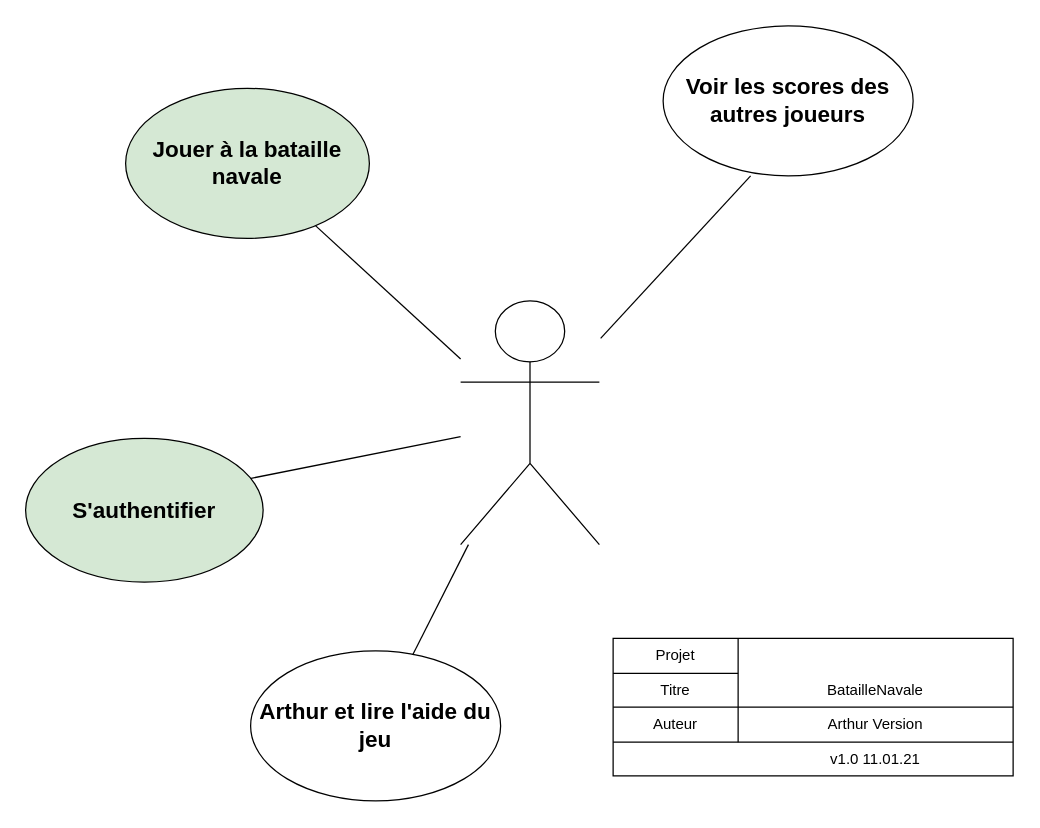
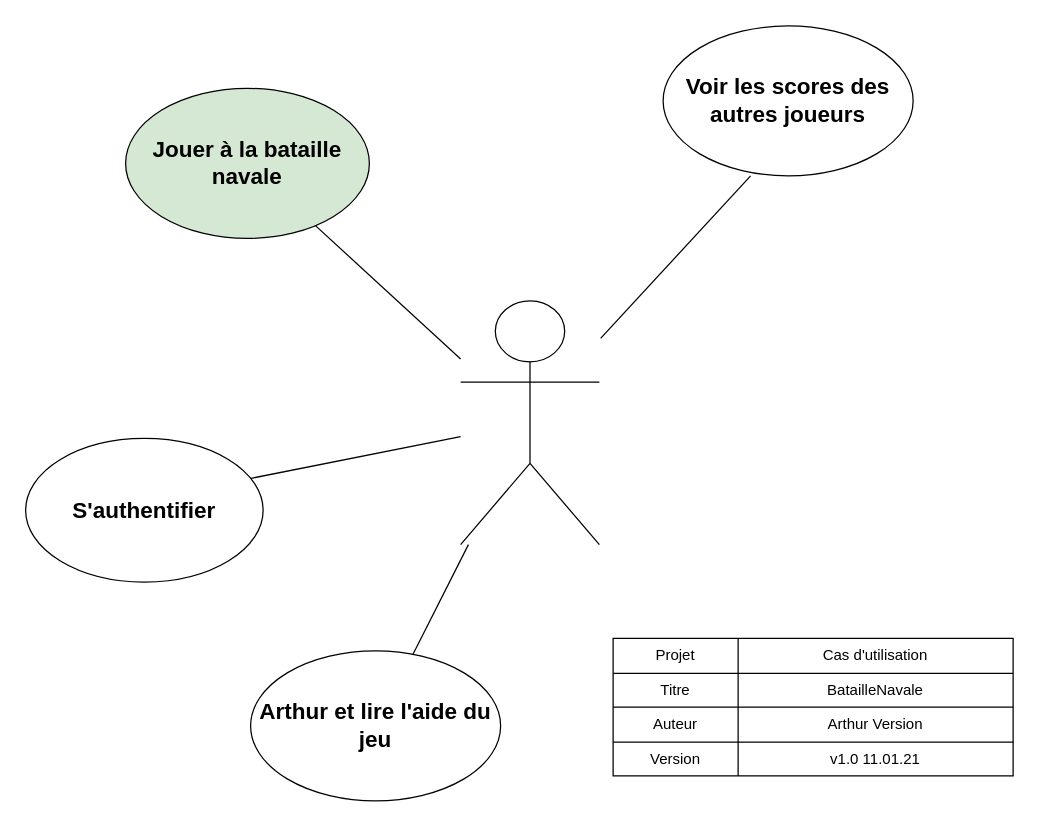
  <mxCell id="0" />
  <mxCell id="1" parent="0" />
  <mxCell id="2" value="" style="shape=umlActor;verticalLabelPosition=bottom;verticalAlign=top;html=1;outlineConnect=0;" parent="1" vertex="1"><mxGeometry x="368" y="240" width="111" height="195" as="geometry" /></mxCell>
  <mxCell id="3" value="" style="endArrow=none;html=1;" parent="1" target="2" edge="1"><mxGeometry width="50" height="50" relative="1" as="geometry"><mxPoint x="160" y="390" as="sourcePoint" /><mxPoint x="360" y="370" as="targetPoint" /></mxGeometry></mxCell>
- <mxCell id="4" value="&lt;b&gt;&lt;font style=&quot;font-size: 18px&quot;&gt;S'authentifier&lt;/font&gt;&lt;/b&gt;" style="ellipse;whiteSpace=wrap;html=1;fillColor=#d5e8d4;" parent="1" vertex="1"><mxGeometry x="20" y="350" width="190" height="115" as="geometry" /></mxCell>
+ <mxCell id="4" value="&lt;b&gt;&lt;font style=&quot;font-size: 18px&quot;&gt;S'authentifier&lt;/font&gt;&lt;/b&gt;" style="ellipse;whiteSpace=wrap;html=1;" parent="1" vertex="1"><mxGeometry x="20" y="350" width="190" height="115" as="geometry" /></mxCell>
  <mxCell id="5" value="&lt;b&gt;&lt;font style=&quot;font-size: 18px&quot;&gt;Jouer à la bataille navale&lt;/font&gt;&lt;/b&gt;" style="ellipse;whiteSpace=wrap;html=1;fillColor=#d5e8d4;" parent="1" vertex="1"><mxGeometry x="100" y="70" width="195" height="120" as="geometry" /></mxCell>
  <mxCell id="6" value="" style="endArrow=none;html=1;" parent="1" source="2" target="5" edge="1"><mxGeometry width="50" height="50" relative="1" as="geometry"><mxPoint x="360" y="400" as="sourcePoint" /><mxPoint x="410" y="350" as="targetPoint" /></mxGeometry></mxCell>
  <mxCell id="7" value="" style="endArrow=none;html=1;" parent="1" edge="1"><mxGeometry width="50" height="50" relative="1" as="geometry"><mxPoint x="600" y="140" as="sourcePoint" /><mxPoint x="480" y="270" as="targetPoint" /></mxGeometry></mxCell>
  <mxCell id="8" value="&lt;b&gt;&lt;font style=&quot;font-size: 18px&quot;&gt;Voir les scores des autres joueurs&lt;/font&gt;&lt;/b&gt;" style="ellipse;whiteSpace=wrap;html=1;" parent="1" vertex="1"><mxGeometry x="530" y="20" width="200" height="120" as="geometry" /></mxCell>
  <mxCell id="9" value="&lt;b&gt;&lt;font style=&quot;font-size: 18px&quot;&gt;Arthur et lire l'aide du jeu&lt;/font&gt;&lt;/b&gt;" style="ellipse;whiteSpace=wrap;html=1;" parent="1" vertex="1"><mxGeometry x="200" y="520" width="200" height="120" as="geometry" /></mxCell>
  <mxCell id="10" value="" style="endArrow=none;html=1;exitX=0.648;exitY=0.028;exitDx=0;exitDy=0;exitPerimeter=0;" parent="1" source="9" target="2" edge="1"><mxGeometry width="50" height="50" relative="1" as="geometry"><mxPoint x="360" y="540" as="sourcePoint" /><mxPoint x="410" y="490" as="targetPoint" /></mxGeometry></mxCell>
  <mxCell id="11" value="" style="shape=table;html=1;whiteSpace=wrap;startSize=0;container=1;collapsible=0;childLayout=tableLayout;" parent="1" vertex="1"><mxGeometry x="490" y="510" width="320" height="110" as="geometry" /></mxCell>
  <mxCell id="12" value="" style="shape=partialRectangle;html=1;whiteSpace=wrap;collapsible=0;dropTarget=0;pointerEvents=0;fillColor=none;top=0;left=0;bottom=0;right=0;points=[[0,0.5],[1,0.5]];portConstraint=eastwest;" parent="11" vertex="1"><mxGeometry width="320" height="28" as="geometry" /></mxCell>
  <mxCell id="13" value="Projet" style="shape=partialRectangle;html=1;whiteSpace=wrap;connectable=0;overflow=hidden;fillColor=none;top=0;left=0;bottom=0;right=0;" parent="12" vertex="1"><mxGeometry width="100" height="28" as="geometry" /></mxCell>
+ <mxCell id="14" value="Cas d'utilisation" style="shape=partialRectangle;html=1;whiteSpace=wrap;connectable=0;overflow=hidden;fillColor=none;top=0;left=0;bottom=0;right=0;" parent="12" vertex="1"><mxGeometry x="100" width="220" height="28" as="geometry" /></mxCell>
  <mxCell id="15" value="" style="shape=partialRectangle;html=1;whiteSpace=wrap;collapsible=0;dropTarget=0;pointerEvents=0;fillColor=none;top=0;left=0;bottom=0;right=0;points=[[0,0.5],[1,0.5]];portConstraint=eastwest;" parent="11" vertex="1"><mxGeometry y="28" width="320" height="27" as="geometry" /></mxCell>
  <mxCell id="16" value="Titre" style="shape=partialRectangle;html=1;whiteSpace=wrap;connectable=0;overflow=hidden;fillColor=none;top=0;left=0;bottom=0;right=0;" parent="15" vertex="1"><mxGeometry width="100" height="27" as="geometry" /></mxCell>
  <mxCell id="17" value="BatailleNavale" style="shape=partialRectangle;html=1;whiteSpace=wrap;connectable=0;overflow=hidden;fillColor=none;top=0;left=0;bottom=0;right=0;" parent="15" vertex="1"><mxGeometry x="100" width="220" height="27" as="geometry" /></mxCell>
  <mxCell id="18" value="" style="shape=partialRectangle;html=1;whiteSpace=wrap;collapsible=0;dropTarget=0;pointerEvents=0;fillColor=none;top=0;left=0;bottom=0;right=0;points=[[0,0.5],[1,0.5]];portConstraint=eastwest;" parent="11" vertex="1"><mxGeometry y="55" width="320" height="28" as="geometry" /></mxCell>
  <mxCell id="19" value="Auteur" style="shape=partialRectangle;html=1;whiteSpace=wrap;connectable=0;overflow=hidden;fillColor=none;top=0;left=0;bottom=0;right=0;" parent="18" vertex="1"><mxGeometry width="100" height="28" as="geometry" /></mxCell>
  <mxCell id="20" value="Arthur Version" style="shape=partialRectangle;html=1;whiteSpace=wrap;connectable=0;overflow=hidden;fillColor=none;top=0;left=0;bottom=0;right=0;" parent="18" vertex="1"><mxGeometry x="100" width="220" height="28" as="geometry" /></mxCell>
  <mxCell id="21" value="" style="shape=partialRectangle;html=1;whiteSpace=wrap;collapsible=0;dropTarget=0;pointerEvents=0;fillColor=none;top=0;left=0;bottom=0;right=0;points=[[0,0.5],[1,0.5]];portConstraint=eastwest;" parent="11" vertex="1"><mxGeometry y="83" width="320" height="27" as="geometry" /></mxCell>
+ <mxCell id="22" value="Version" style="shape=partialRectangle;html=1;whiteSpace=wrap;connectable=0;overflow=hidden;fillColor=none;top=0;left=0;bottom=0;right=0;" parent="21" vertex="1"><mxGeometry width="100" height="27" as="geometry" /></mxCell>
  <mxCell id="23" value="v1.0 11.01.21" style="shape=partialRectangle;html=1;whiteSpace=wrap;connectable=0;overflow=hidden;fillColor=none;top=0;left=0;bottom=0;right=0;" parent="21" vertex="1"><mxGeometry x="100" width="220" height="27" as="geometry" /></mxCell>
